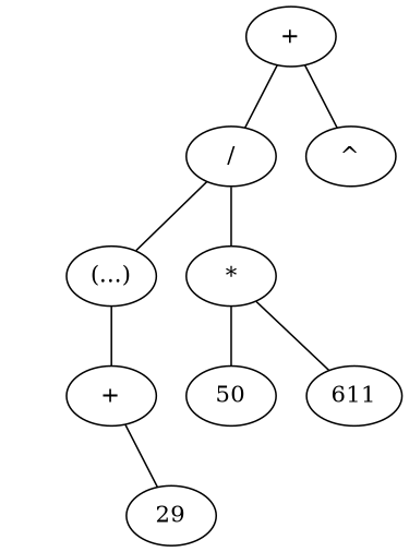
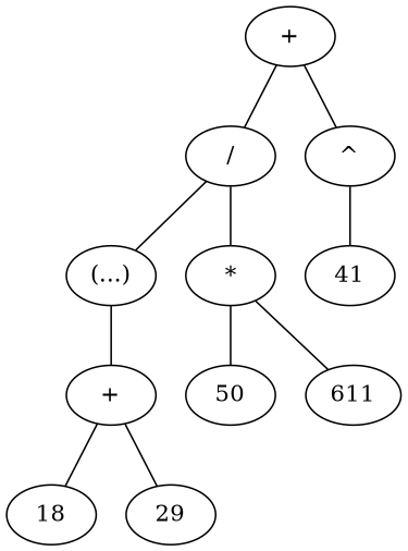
  graph {
    n1 [label="+"]
    n2 [label="/"]
    n3 [label="^"]
    n4 [label="(...)"]
    n5 [label="*"]
+   n6 [label=41]
    n7 [label="+"]
    n8 [label=50]
    n9 [label=611]
+   n10 [label=18]
    n11 [label=29]
    n1 -- n2
    n1 -- n3
    n2 -- n4
    n2 -- n5
+   n3 -- n6
    n4 -- n7
    n5 -- n8
    n5 -- n9
+   n7 -- n10
    n7 -- n11
  }
